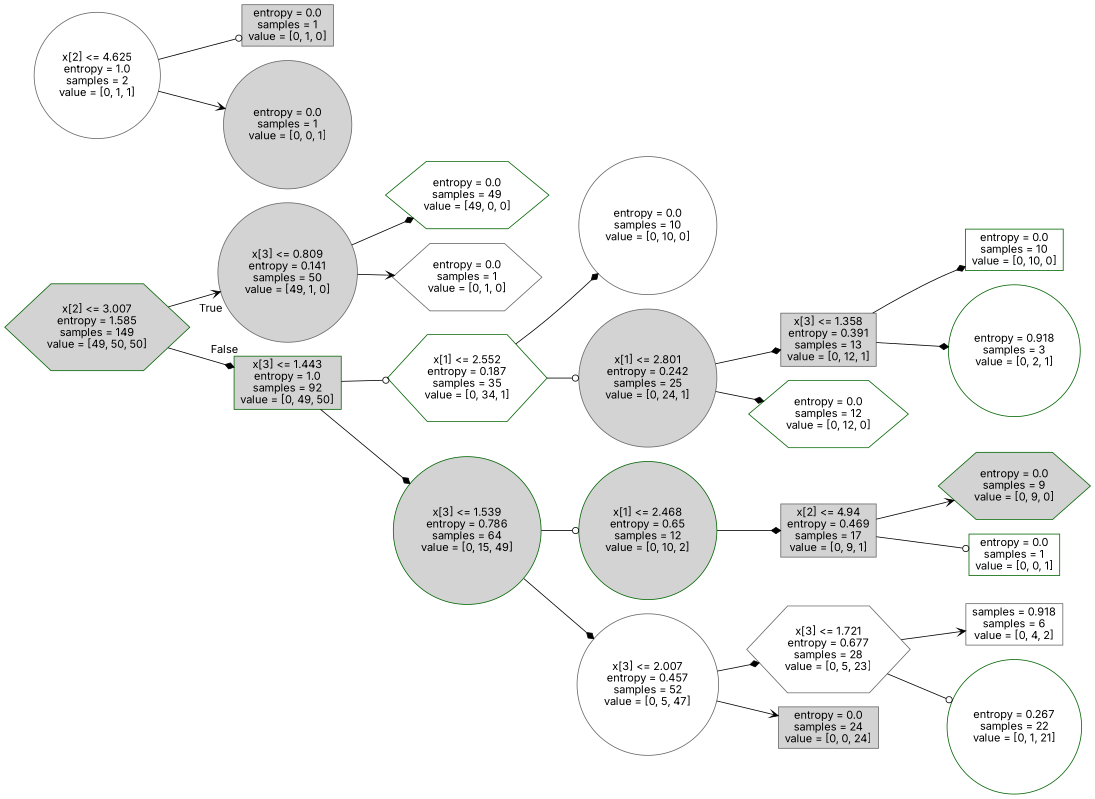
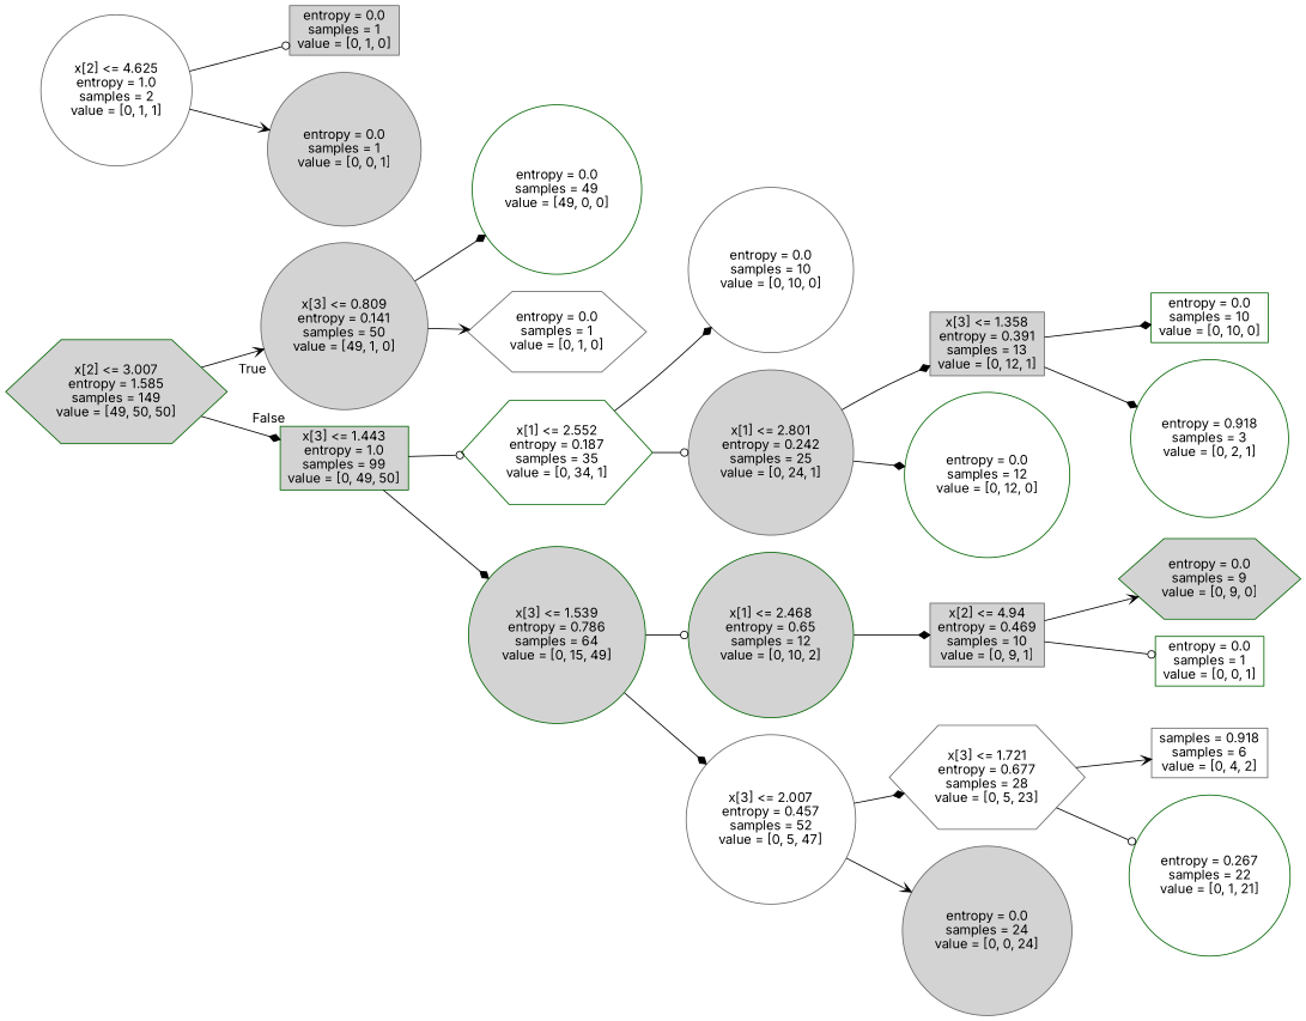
  digraph {
    fontname=Inter
    rankdir=LR
    node [color=gray40 fillcolor=white fontname=Inter shape=circle style=filled]
    edge [arrowhead=diamond fontname=Inter]
    n1 [color=darkgreen fillcolor=lightgrey label="x[2] <= 3.007\nentropy = 1.585\nsamples = 149\nvalue = [49, 50, 50]" shape=hexagon]
    n2 [fillcolor=lightgrey label="x[3] <= 0.809\nentropy = 0.141\nsamples = 50\nvalue = [49, 1, 0]"]
-   n3 [color=darkgreen fillcolor=lightgrey label="x[3] <= 1.443\nentropy = 1.0\nsamples = 92\nvalue = [0, 49, 50]" shape=box]
-   n4 [color=darkgreen label="entropy = 0.0\nsamples = 49\nvalue = [49, 0, 0]" shape=hexagon]
+   n3 [color=darkgreen fillcolor=lightgrey label="x[3] <= 1.443\nentropy = 1.0\nsamples = 99\nvalue = [0, 49, 50]" shape=box]
+   n4 [color=darkgreen label="entropy = 0.0\nsamples = 49\nvalue = [49, 0, 0]"]
    n5 [label="entropy = 0.0\nsamples = 1\nvalue = [0, 1, 0]" shape=hexagon]
    n6 [color=darkgreen label="x[1] <= 2.552\nentropy = 0.187\nsamples = 35\nvalue = [0, 34, 1]" shape=hexagon]
    n7 [color=darkgreen fillcolor=lightgrey label="x[3] <= 1.539\nentropy = 0.786\nsamples = 64\nvalue = [0, 15, 49]"]
    n8 [label="entropy = 0.0\nsamples = 10\nvalue = [0, 10, 0]"]
    n9 [fillcolor=lightgrey label="x[1] <= 2.801\nentropy = 0.242\nsamples = 25\nvalue = [0, 24, 1]"]
    n10 [color=darkgreen fillcolor=lightgrey label="x[1] <= 2.468\nentropy = 0.65\nsamples = 12\nvalue = [0, 10, 2]"]
    n11 [label="x[3] <= 2.007\nentropy = 0.457\nsamples = 52\nvalue = [0, 5, 47]"]
    n12 [fillcolor=lightgrey label="x[3] <= 1.358\nentropy = 0.391\nsamples = 13\nvalue = [0, 12, 1]" shape=box]
-   n13 [color=darkgreen label="entropy = 0.0\nsamples = 12\nvalue = [0, 12, 0]" shape=hexagon]
+   n13 [color=darkgreen label="entropy = 0.0\nsamples = 12\nvalue = [0, 12, 0]"]
    n14 [color=darkgreen label="entropy = 0.0\nsamples = 10\nvalue = [0, 10, 0]" shape=box]
    n15 [color=darkgreen label="entropy = 0.918\nsamples = 3\nvalue = [0, 2, 1]"]
-   n16 [fillcolor=lightgrey label="x[2] <= 4.94\nentropy = 0.469\nsamples = 17\nvalue = [0, 9, 1]" shape=box]
+   n16 [fillcolor=lightgrey label="x[2] <= 4.94\nentropy = 0.469\nsamples = 10\nvalue = [0, 9, 1]" shape=box]
    n17 [label="x[3] <= 1.721\nentropy = 0.677\nsamples = 28\nvalue = [0, 5, 23]" shape=hexagon]
-   n18 [fillcolor=lightgrey label="entropy = 0.0\nsamples = 24\nvalue = [0, 0, 24]" shape=box]
+   n18 [fillcolor=lightgrey label="entropy = 0.0\nsamples = 24\nvalue = [0, 0, 24]"]
    n19 [label="x[2] <= 4.625\nentropy = 1.0\nsamples = 2\nvalue = [0, 1, 1]"]
    n20 [fillcolor=lightgrey label="entropy = 0.0\nsamples = 1\nvalue = [0, 1, 0]" shape=box]
    n21 [fillcolor=lightgrey label="entropy = 0.0\nsamples = 1\nvalue = [0, 0, 1]"]
    n22 [color=darkgreen fillcolor=lightgrey label="entropy = 0.0\nsamples = 9\nvalue = [0, 9, 0]" shape=hexagon]
    n23 [color=darkgreen label="entropy = 0.0\nsamples = 1\nvalue = [0, 0, 1]" shape=box]
    n24 [label="samples = 0.918\nsamples = 6\nvalue = [0, 4, 2]" shape=box]
    n25 [color=darkgreen label="entropy = 0.267\nsamples = 22\nvalue = [0, 1, 21]"]
    n1 -> n2 [arrowhead=vee headlabel=True labelangle=45 labeldistance=2.5]
    n1 -> n3 [headlabel=False labelangle=-45 labeldistance=2.5]
    n2 -> n4
    n2 -> n5 [arrowhead=vee]
    n3 -> n6 [arrowhead=odot]
    n3 -> n7
    n6 -> n8
    n6 -> n9 [arrowhead=odot]
    n7 -> n10 [arrowhead=odot]
    n7 -> n11
    n9 -> n12
    n9 -> n13
    n10 -> n16
    n11 -> n17
    n11 -> n18 [arrowhead=vee]
    n12 -> n14
    n12 -> n15
    n16 -> n22 [arrowhead=vee]
    n16 -> n23 [arrowhead=odot]
    n17 -> n24 [arrowhead=vee]
    n17 -> n25 [arrowhead=odot]
    n19 -> n20 [arrowhead=odot]
    n19 -> n21 [arrowhead=vee]
  }
